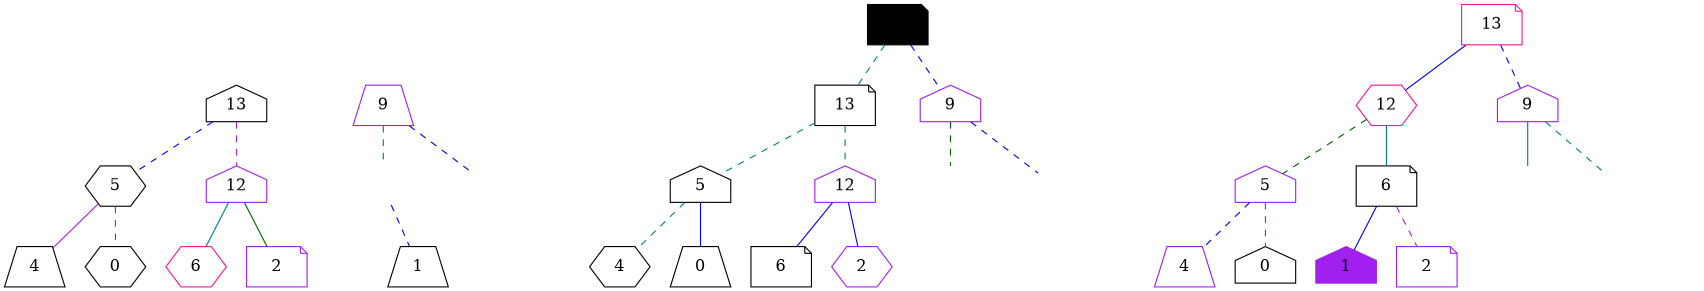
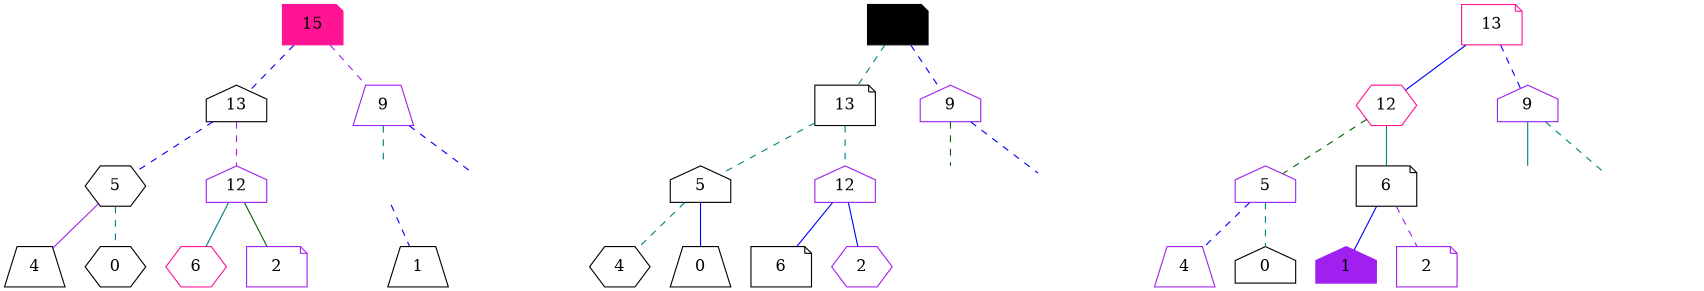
  graph {
    node [fixedsize=true shape=circle]
    edge [style=dashed color=blue]
    n1 [label=8 style=invis]
    a13 [style=invis]
    n3 [label=7 style=invis]
    a14 [style=invis]
    a15 [style=invis]
+   n6 [label=15 shape=note style=filled color=deeppink]
    n7 [label=13 shape=house color=black]
    n8 [label=9 shape=trapezium color=purple]
    n9 [label=5 shape=hexagon color=black]
    n10 [label=12 shape=house color=purple]
    n11 [label=4 shape=trapezium color=black]
    n12 [label=0 shape=hexagon color=black]
    n13 [label=6 shape=hexagon color=deeppink]
    n14 [label=2 shape=note color=purple]
    n15 [label=1 shape=trapezium color=black]
    n16 [label=8 style=invis]
    b12 [style=invis]
    b13 [style=invis]
    n19 [label=7 style=invis]
    b14 [style=invis]
    b15 [style=invis]
    n22 [label=1 shape=note style=filled color=black]
    n23 [label=13 shape=note color=black]
    n24 [label=9 shape=house color=purple]
    n25 [label=5 shape=house color=black]
    n26 [label=12 shape=house color=purple]
    n27 [label=4 shape=hexagon color=black]
    n28 [label=0 shape=trapezium color=black]
    n29 [label=6 shape=note color=black]
    n30 [label=2 shape=hexagon color=purple]
    n31 [label=8 style=invis]
    c12 [style=invis]
    c13 [style=invis]
    n34 [label=7 style=invis]
    c14 [style=invis]
    c15 [style=invis]
    n37 [label=13 shape=note color=deeppink]
    n38 [label=12 shape=hexagon color=deeppink]
    n39 [label=9 shape=house color=purple]
    n40 [label=5 shape=house color=purple]
    n41 [label=6 shape=note color=black]
    n42 [label=4 shape=trapezium color=purple]
    n43 [label=0 shape=house color=black]
    n44 [label=1 shape=house style=filled color=purple]
    n45 [label=2 shape=note color=purple]
    subgraph sub_1 {
+     n6
      n7
      n8
      n9
      n10
      n11
      n12
      n13
      n14
      n15
      subgraph sub_2 {
        n1
        a13
        n3
        a14
        a15
      }
    }
    subgraph sub_3 {
      n22
      n23
      n24
      n25
      n26
      n27
      n28
      n29
      n30
      subgraph sub_4 {
        n16
        b12
        b13
        n19
        b14
        b15
      }
    }
    subgraph sub_5 {
      n37
      n38
      n39
      n40
      n41
      n42
      n43
      n44
      n45
      subgraph sub_6 {
        n31
        c12
        c13
        n34
        c14
        c15
      }
    }
    n1 -- a13 [style=invis color=""]
    n1 -- n15
    n3 -- a14 [style=invis color=""]
    n3 -- a15 [style=invis color=""]
+   n6 -- n7
+   n6 -- n8 [color=purple]
    n7 -- n9
    n7 -- n10 [color=purple]
    n8 -- n1 [color=teal]
    n8 -- n3
    n9 -- n11 [color=purple style=solid]
    n9 -- n12 [color=teal]
    n10 -- n13 [color=teal style=solid]
    n10 -- n14 [color=darkgreen style=solid]
    n16 -- b12 [style=invis color=""]
    n16 -- b13 [style=invis color=""]
    n19 -- b14 [style=invis color=""]
    n19 -- b15 [style=invis color=""]
    n22 -- n23 [color=teal]
    n22 -- n24
    n23 -- n25 [color=teal]
    n23 -- n26 [color=teal]
    n24 -- n16 [color=darkgreen]
    n24 -- n19
    n25 -- n27 [color=teal]
    n25 -- n28 [style=solid]
    n26 -- n29 [style=solid]
    n26 -- n30 [style=solid]
    n31 -- c12 [style=invis color=""]
    n31 -- c13 [style=invis color=""]
    n34 -- c14 [style=invis color=""]
    n34 -- c15 [style=invis color=""]
    n37 -- n38 [style=solid]
    n37 -- n39
    n38 -- n40 [color=darkgreen]
    n38 -- n41 [color=teal style=solid]
    n39 -- n31 [color=teal style=solid]
    n39 -- n34 [color=teal]
    n40 -- n42
    n40 -- n43 [color=teal]
    n41 -- n44 [style=solid]
    n41 -- n45 [color=purple]
  }
